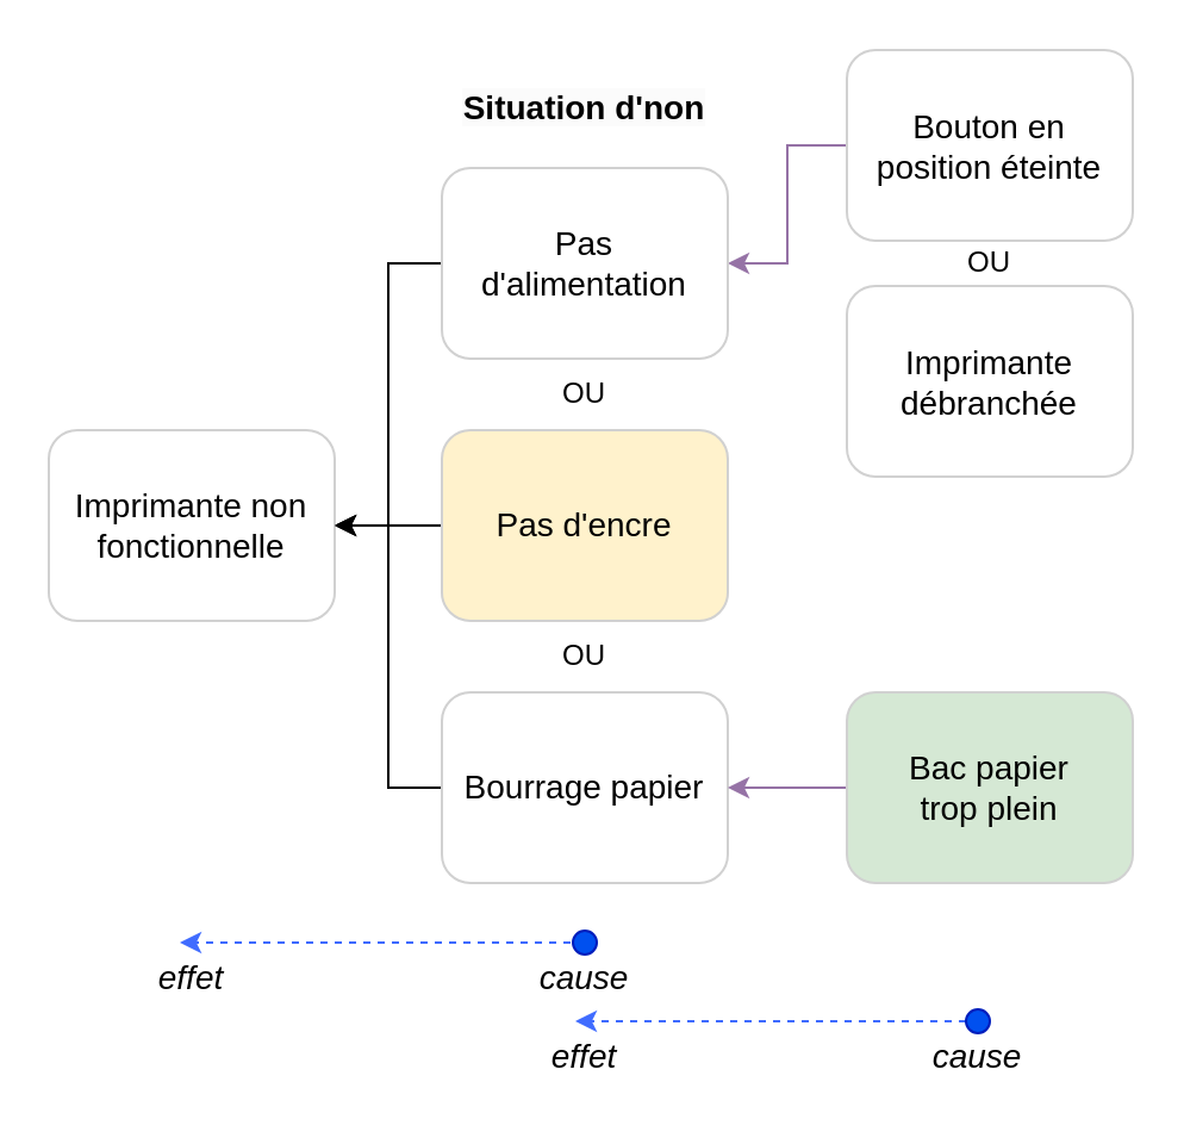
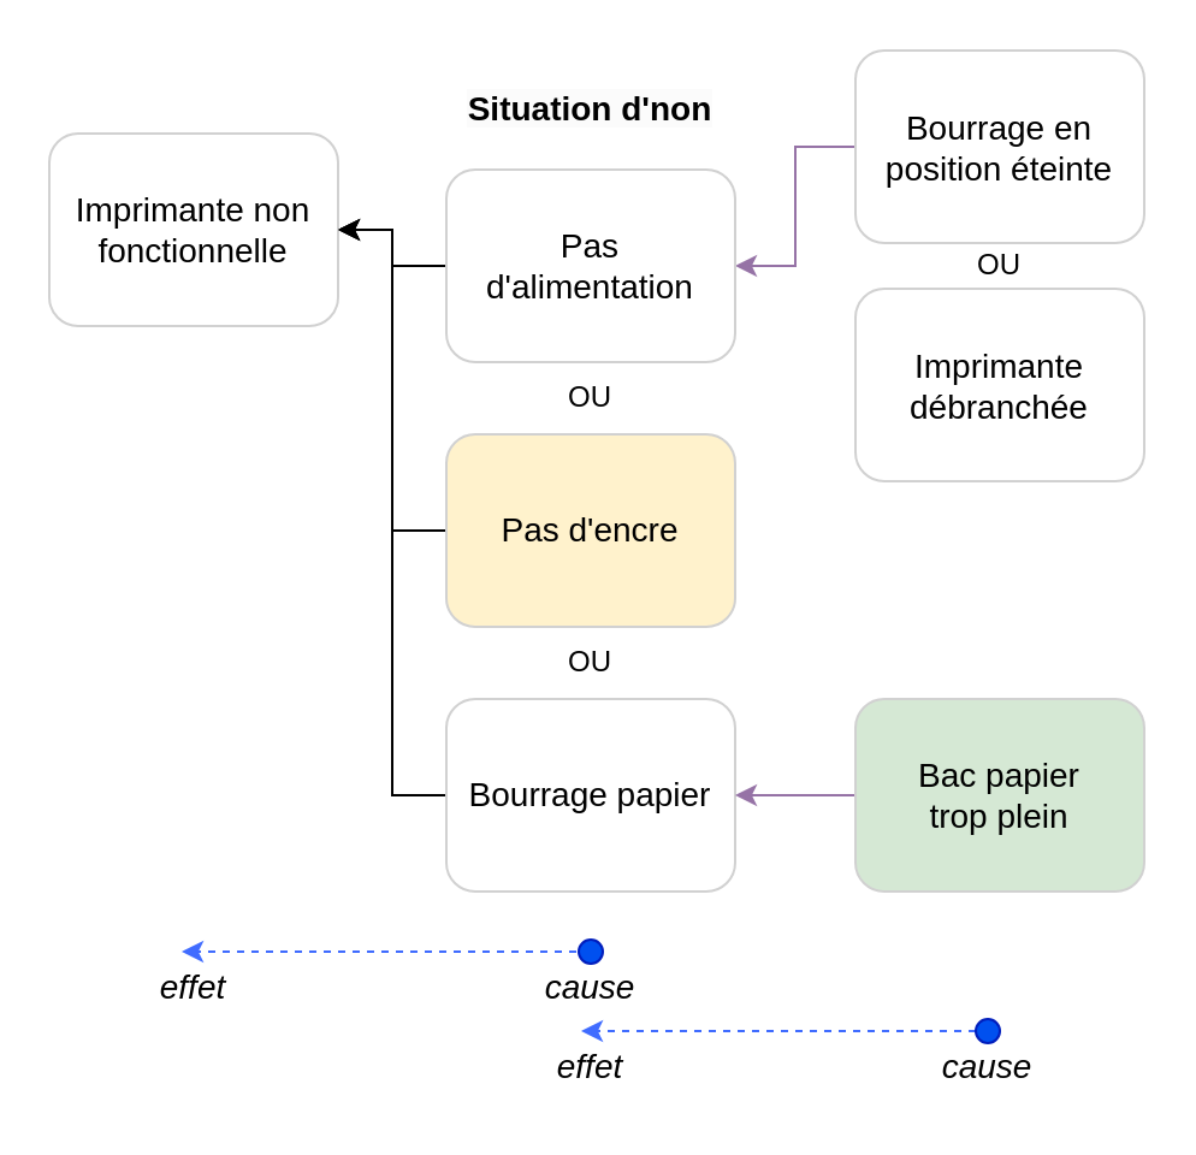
  <mxCell id="0" />
  <mxCell id="1" parent="0" />
  <mxCell id="2" style="edgeStyle=orthogonalEdgeStyle;rounded=0;orthogonalLoop=1;jettySize=auto;html=1;exitX=0;exitY=0.5;exitDx=0;exitDy=0;entryX=1;entryY=0.5;entryDx=0;entryDy=0;fillColor=#e1d5e7;strokeColor=#9673a6;" edge="1" parent="1" source="3" target="5"><mxGeometry relative="1" as="geometry" /></mxCell>
- <mxCell id="3" value="&lt;span style=&quot;font-size: 14px;&quot;&gt;Bouton en &lt;br&gt;position éteinte&lt;/span&gt;" style="rounded=1;whiteSpace=wrap;html=1;strokeColor=#D1D1D1;" vertex="1" parent="1"><mxGeometry x="355" y="20.5" width="120" height="80" as="geometry" /></mxCell>
+ <mxCell id="3" value="&lt;span style=&quot;font-size: 14px;&quot;&gt;Bourrage en &lt;br&gt;position éteinte&lt;/span&gt;" style="rounded=1;whiteSpace=wrap;html=1;strokeColor=#D1D1D1;" vertex="1" parent="1"><mxGeometry x="355" y="20.5" width="120" height="80" as="geometry" /></mxCell>
  <mxCell id="4" style="edgeStyle=orthogonalEdgeStyle;rounded=0;orthogonalLoop=1;jettySize=auto;html=1;exitX=0;exitY=0.5;exitDx=0;exitDy=0;entryX=1;entryY=0.5;entryDx=0;entryDy=0;" edge="1" parent="1" source="5" target="6"><mxGeometry relative="1" as="geometry" /></mxCell>
  <mxCell id="5" value="&lt;font style=&quot;font-size: 14px;&quot;&gt;Pas &lt;br&gt;d'alimentation&lt;/font&gt;" style="rounded=1;whiteSpace=wrap;html=1;strokeColor=#D1D1D1;" vertex="1" parent="1"><mxGeometry x="185" y="70" width="120" height="80" as="geometry" /></mxCell>
- <mxCell id="6" value="&lt;span style=&quot;font-size: 14px;&quot;&gt;Imprimante non fonctionnelle&lt;/span&gt;" style="rounded=1;whiteSpace=wrap;html=1;strokeColor=#D1D1D1;" vertex="1" parent="1"><mxGeometry x="20" y="180" width="120" height="80" as="geometry" /></mxCell>
+ <mxCell id="6" value="&lt;span style=&quot;font-size: 14px;&quot;&gt;Imprimante non fonctionnelle&lt;/span&gt;" style="rounded=1;whiteSpace=wrap;html=1;strokeColor=#D1D1D1;" vertex="1" parent="1"><mxGeometry x="20" y="55" width="120" height="80" as="geometry" /></mxCell>
  <mxCell id="7" value="" style="endArrow=classic;html=1;rounded=0;fontSize=14;dashed=1;strokeWidth=1;strokeColor=#406CFF;" edge="1" parent="1"><mxGeometry width="50" height="50" relative="1" as="geometry"><mxPoint x="411" y="428" as="sourcePoint" /><mxPoint x="241" y="428" as="targetPoint" /></mxGeometry></mxCell>
  <mxCell id="8" value="&lt;i&gt;cause&lt;/i&gt;" style="text;html=1;strokeColor=none;fillColor=none;align=center;verticalAlign=middle;whiteSpace=wrap;rounded=0;fontSize=14;" vertex="1" parent="1"><mxGeometry x="380" y="428" width="60" height="30" as="geometry" /></mxCell>
  <mxCell id="9" value="&lt;i&gt;effet&lt;/i&gt;" style="text;html=1;strokeColor=none;fillColor=none;align=center;verticalAlign=middle;whiteSpace=wrap;rounded=0;fontSize=14;" vertex="1" parent="1"><mxGeometry x="215" y="428" width="60" height="30" as="geometry" /></mxCell>
  <mxCell id="10" value="" style="endArrow=classic;html=1;rounded=0;fontSize=14;dashed=1;strokeWidth=1;strokeColor=#406CFF;" edge="1" parent="1"><mxGeometry width="50" height="50" relative="1" as="geometry"><mxPoint x="245" y="395" as="sourcePoint" /><mxPoint x="75" y="395" as="targetPoint" /></mxGeometry></mxCell>
  <mxCell id="11" value="&lt;i&gt;cause&lt;/i&gt;" style="text;html=1;strokeColor=none;fillColor=none;align=center;verticalAlign=middle;whiteSpace=wrap;rounded=0;fontSize=14;" vertex="1" parent="1"><mxGeometry x="215" y="395" width="60" height="30" as="geometry" /></mxCell>
  <mxCell id="12" value="&lt;i&gt;effet&lt;/i&gt;" style="text;html=1;strokeColor=none;fillColor=none;align=center;verticalAlign=middle;whiteSpace=wrap;rounded=0;fontSize=14;" vertex="1" parent="1"><mxGeometry x="50" y="395" width="60" height="30" as="geometry" /></mxCell>
  <mxCell id="13" value="" style="ellipse;whiteSpace=wrap;html=1;aspect=fixed;strokeColor=#001DBC;fontSize=14;fillColor=#0050ef;fontColor=#ffffff;" vertex="1" parent="1"><mxGeometry x="240" y="390" width="10" height="10" as="geometry" /></mxCell>
  <mxCell id="14" value="" style="ellipse;whiteSpace=wrap;html=1;aspect=fixed;strokeColor=#001DBC;fontSize=14;fillColor=#0050ef;fontColor=#ffffff;" vertex="1" parent="1"><mxGeometry x="405" y="423" width="10" height="10" as="geometry" /></mxCell>
  <mxCell id="15" value="&lt;span style=&quot;color: rgb(0, 0, 0); font-family: Helvetica; font-size: 14px; font-style: normal; font-variant-ligatures: normal; font-variant-caps: normal; letter-spacing: normal; orphans: 2; text-indent: 0px; text-transform: none; widows: 2; word-spacing: 0px; -webkit-text-stroke-width: 0px; background-color: rgb(251, 251, 251); text-decoration-thickness: initial; text-decoration-style: initial; text-decoration-color: initial; float: none; display: inline !important;&quot;&gt;Situation d'non&lt;/span&gt;" style="text;whiteSpace=wrap;html=1;align=center;fontStyle=1" vertex="1" parent="1"><mxGeometry x="175" y="30" width="140" height="40" as="geometry" /></mxCell>
  <mxCell id="16" style="edgeStyle=orthogonalEdgeStyle;rounded=0;orthogonalLoop=1;jettySize=auto;html=1;exitX=0;exitY=0.5;exitDx=0;exitDy=0;entryX=1;entryY=0.5;entryDx=0;entryDy=0;" edge="1" parent="1" source="17" target="6"><mxGeometry relative="1" as="geometry" /></mxCell>
  <mxCell id="17" value="&lt;font style=&quot;font-size: 14px;&quot;&gt;Pas d'encre&lt;/font&gt;" style="rounded=1;whiteSpace=wrap;html=1;strokeColor=#D1D1D1;fillColor=#fff2cc;" vertex="1" parent="1"><mxGeometry x="185" y="180" width="120" height="80" as="geometry" /></mxCell>
  <mxCell id="18" value="OU" style="text;html=1;strokeColor=none;fillColor=none;align=center;verticalAlign=middle;whiteSpace=wrap;rounded=0;" vertex="1" parent="1"><mxGeometry x="215" y="150" width="60" height="30" as="geometry" /></mxCell>
  <mxCell id="19" style="edgeStyle=orthogonalEdgeStyle;rounded=0;orthogonalLoop=1;jettySize=auto;html=1;exitX=0;exitY=0.5;exitDx=0;exitDy=0;entryX=1;entryY=0.5;entryDx=0;entryDy=0;" edge="1" parent="1" source="20" target="6"><mxGeometry relative="1" as="geometry" /></mxCell>
  <mxCell id="20" value="&lt;font style=&quot;font-size: 14px;&quot;&gt;Bourrage papier&lt;/font&gt;" style="rounded=1;whiteSpace=wrap;html=1;strokeColor=#D1D1D1;" vertex="1" parent="1"><mxGeometry x="185" y="290" width="120" height="80" as="geometry" /></mxCell>
  <mxCell id="21" value="OU" style="text;html=1;strokeColor=none;fillColor=none;align=center;verticalAlign=middle;whiteSpace=wrap;rounded=0;" vertex="1" parent="1"><mxGeometry x="215" y="260" width="60" height="30" as="geometry" /></mxCell>
  <mxCell id="22" style="edgeStyle=orthogonalEdgeStyle;rounded=0;orthogonalLoop=1;jettySize=auto;html=1;exitX=0;exitY=0.5;exitDx=0;exitDy=0;entryX=1;entryY=0.5;entryDx=0;entryDy=0;fillColor=#e1d5e7;strokeColor=#9673a6;" edge="1" parent="1" source="23"><mxGeometry relative="1" as="geometry"><mxPoint x="305" y="330" as="targetPoint" /></mxGeometry></mxCell>
  <mxCell id="23" value="&lt;font style=&quot;font-size: 14px;&quot;&gt;Bac papier &lt;br&gt;trop plein&lt;/font&gt;" style="rounded=1;whiteSpace=wrap;html=1;strokeColor=#D1D1D1;fillColor=#d5e8d4;" vertex="1" parent="1"><mxGeometry x="355" y="290" width="120" height="80" as="geometry" /></mxCell>
  <mxCell id="24" value="&lt;span style=&quot;font-size: 14px;&quot;&gt;Imprimante débranchée&lt;/span&gt;" style="rounded=1;whiteSpace=wrap;html=1;strokeColor=#D1D1D1;" vertex="1" parent="1"><mxGeometry x="355" y="119.5" width="120" height="80" as="geometry" /></mxCell>
  <mxCell id="25" value="OU" style="text;html=1;strokeColor=none;fillColor=none;align=center;verticalAlign=middle;whiteSpace=wrap;rounded=0;" vertex="1" parent="1"><mxGeometry x="385" y="94.5" width="60" height="30" as="geometry" /></mxCell>
